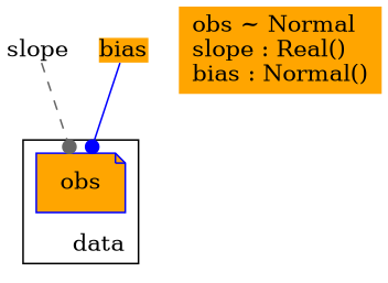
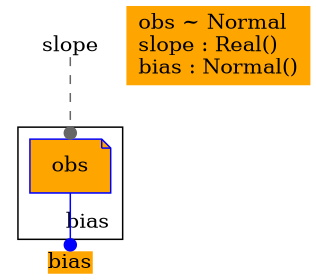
  digraph {
    node [color=blue fillcolor=orange shape=plain style=filled]
    edge [arrowhead=dot]
    n1 [label=obs shape=note]
    n2 [fillcolor=white label=slope]
    n3 [color=deeppink label=bias]
    n4 [color=gray40 label="obs ~ Normal\lslope : Real()\lbias : Normal()\l" shape=plaintext]
    subgraph cluster_1 {
-     label=data
+     label=bias
      labeljust=r
      labelloc=b
      n1
    }
    n2 -> n1 [color=gray40 style=dashed]
-   n3 -> n1 [color=blue style=solid]
+   n1 -> n3 [color=blue style=solid]
  }
